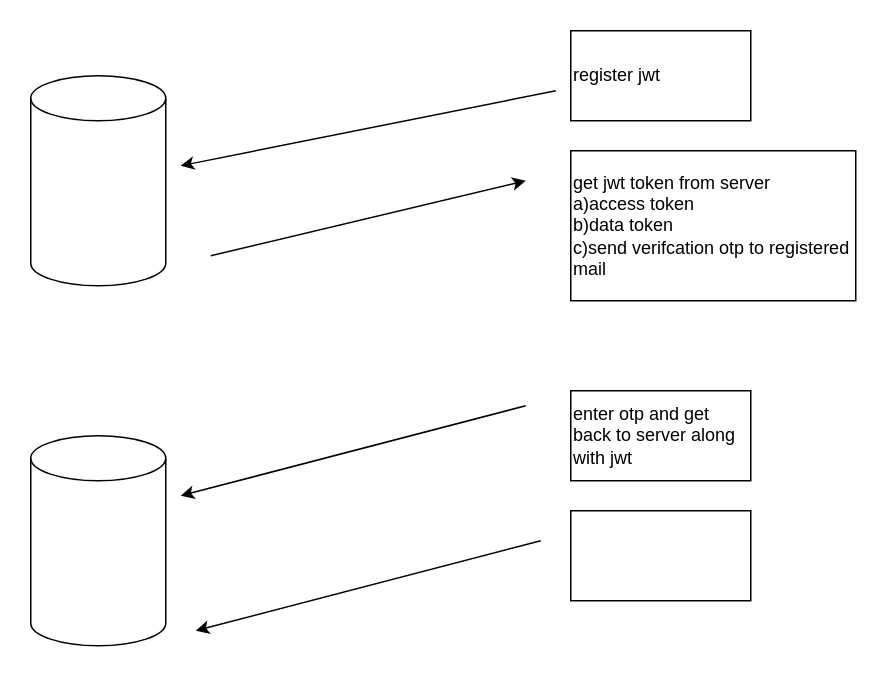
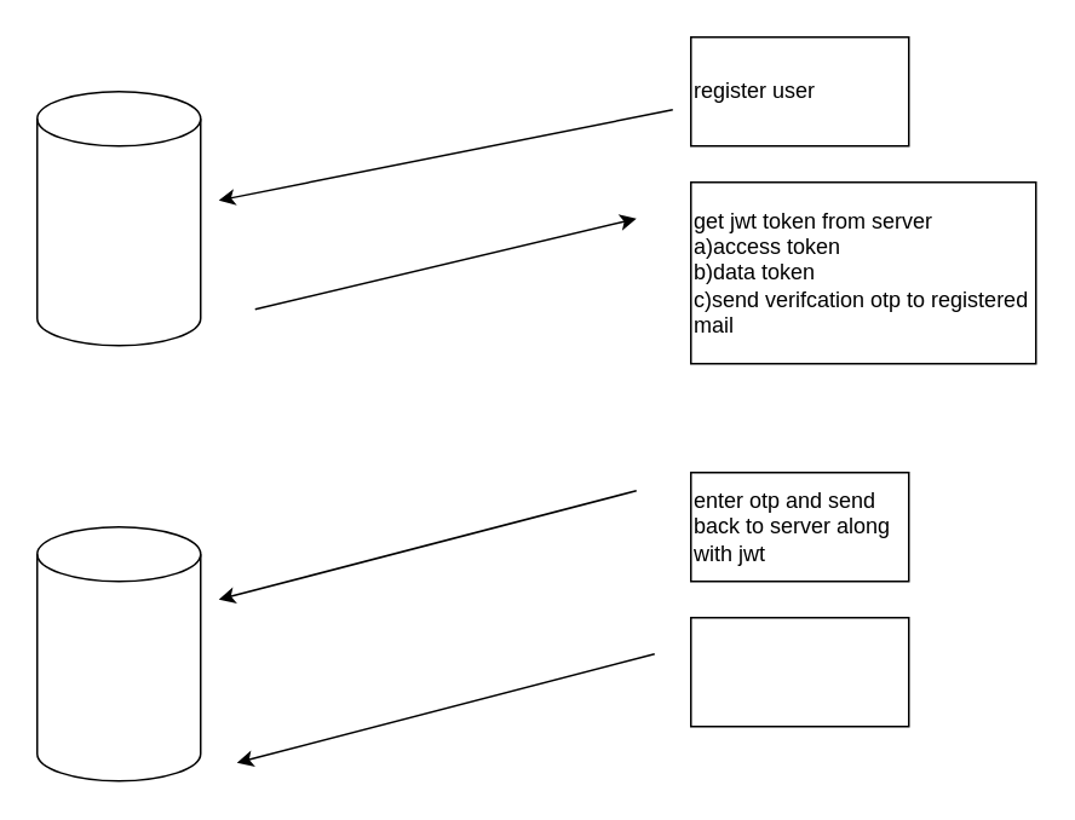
  <mxCell id="0" />
  <mxCell id="1" parent="0" />
  <mxCell id="2" value="" style="shape=cylinder3;whiteSpace=wrap;html=1;boundedLbl=1;backgroundOutline=1;size=15;" vertex="1" parent="1"><mxGeometry x="20" y="50" width="90" height="140" as="geometry" /></mxCell>
  <mxCell id="3" value="" style="endArrow=classic;html=1;rounded=0;" edge="1" parent="1"><mxGeometry width="50" height="50" relative="1" as="geometry"><mxPoint x="370" y="60" as="sourcePoint" /><mxPoint x="120" y="110" as="targetPoint" /></mxGeometry></mxCell>
- <mxCell id="4" value="register jwt" style="rounded=0;whiteSpace=wrap;html=1;align=left;" vertex="1" parent="1"><mxGeometry x="380" y="20" width="120" height="60" as="geometry" /></mxCell>
+ <mxCell id="4" value="register user" style="rounded=0;whiteSpace=wrap;html=1;align=left;" vertex="1" parent="1"><mxGeometry x="380" y="20" width="120" height="60" as="geometry" /></mxCell>
  <mxCell id="5" value="" style="endArrow=classic;html=1;rounded=0;" edge="1" parent="1"><mxGeometry width="50" height="50" relative="1" as="geometry"><mxPoint x="140" y="170" as="sourcePoint" /><mxPoint x="350" y="120" as="targetPoint" /><Array as="points" /></mxGeometry></mxCell>
  <mxCell id="6" value="get jwt token from server&lt;br&gt;a)access token&lt;br&gt;b)data token&lt;br&gt;c)send verifcation otp to registered mail" style="rounded=0;whiteSpace=wrap;html=1;align=left;" vertex="1" parent="1"><mxGeometry x="380" y="100" width="190" height="100" as="geometry" /></mxCell>
  <mxCell id="7" value="" style="shape=cylinder3;whiteSpace=wrap;html=1;boundedLbl=1;backgroundOutline=1;size=15;" vertex="1" parent="1"><mxGeometry x="20" y="290" width="90" height="140" as="geometry" /></mxCell>
- <mxCell id="8" value="enter otp and get back to server along with jwt" style="rounded=0;whiteSpace=wrap;html=1;align=left;" vertex="1" parent="1"><mxGeometry x="380" y="260" width="120" height="60" as="geometry" /></mxCell>
+ <mxCell id="8" value="enter otp and send back to server along with jwt" style="rounded=0;whiteSpace=wrap;html=1;align=left;" vertex="1" parent="1"><mxGeometry x="380" y="260" width="120" height="60" as="geometry" /></mxCell>
  <mxCell id="9" value="" style="endArrow=classic;html=1;rounded=0;" edge="1" parent="1"><mxGeometry width="50" height="50" relative="1" as="geometry"><mxPoint x="350" y="270" as="sourcePoint" /><mxPoint x="120" y="330" as="targetPoint" /></mxGeometry></mxCell>
  <mxCell id="10" value="" style="rounded=0;whiteSpace=wrap;html=1;align=left;" vertex="1" parent="1"><mxGeometry x="380" y="340" width="120" height="60" as="geometry" /></mxCell>
  <mxCell id="11" value="" style="endArrow=classic;html=1;rounded=0;" edge="1" parent="1"><mxGeometry width="50" height="50" relative="1" as="geometry"><mxPoint x="360" y="360" as="sourcePoint" /><mxPoint x="130" y="420" as="targetPoint" /></mxGeometry></mxCell>
